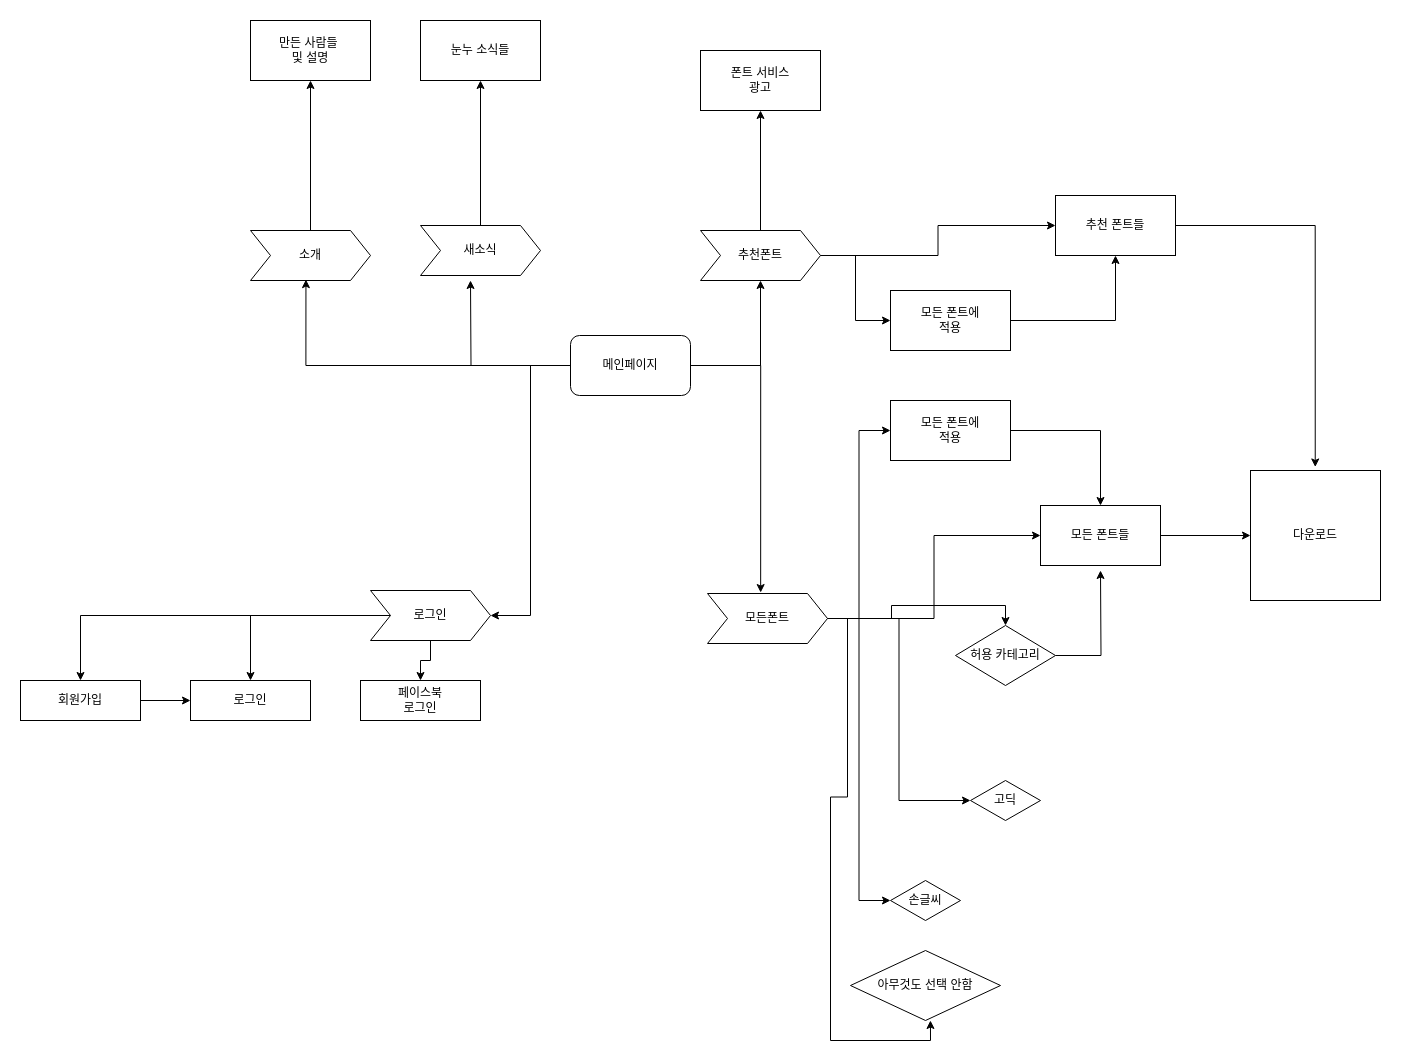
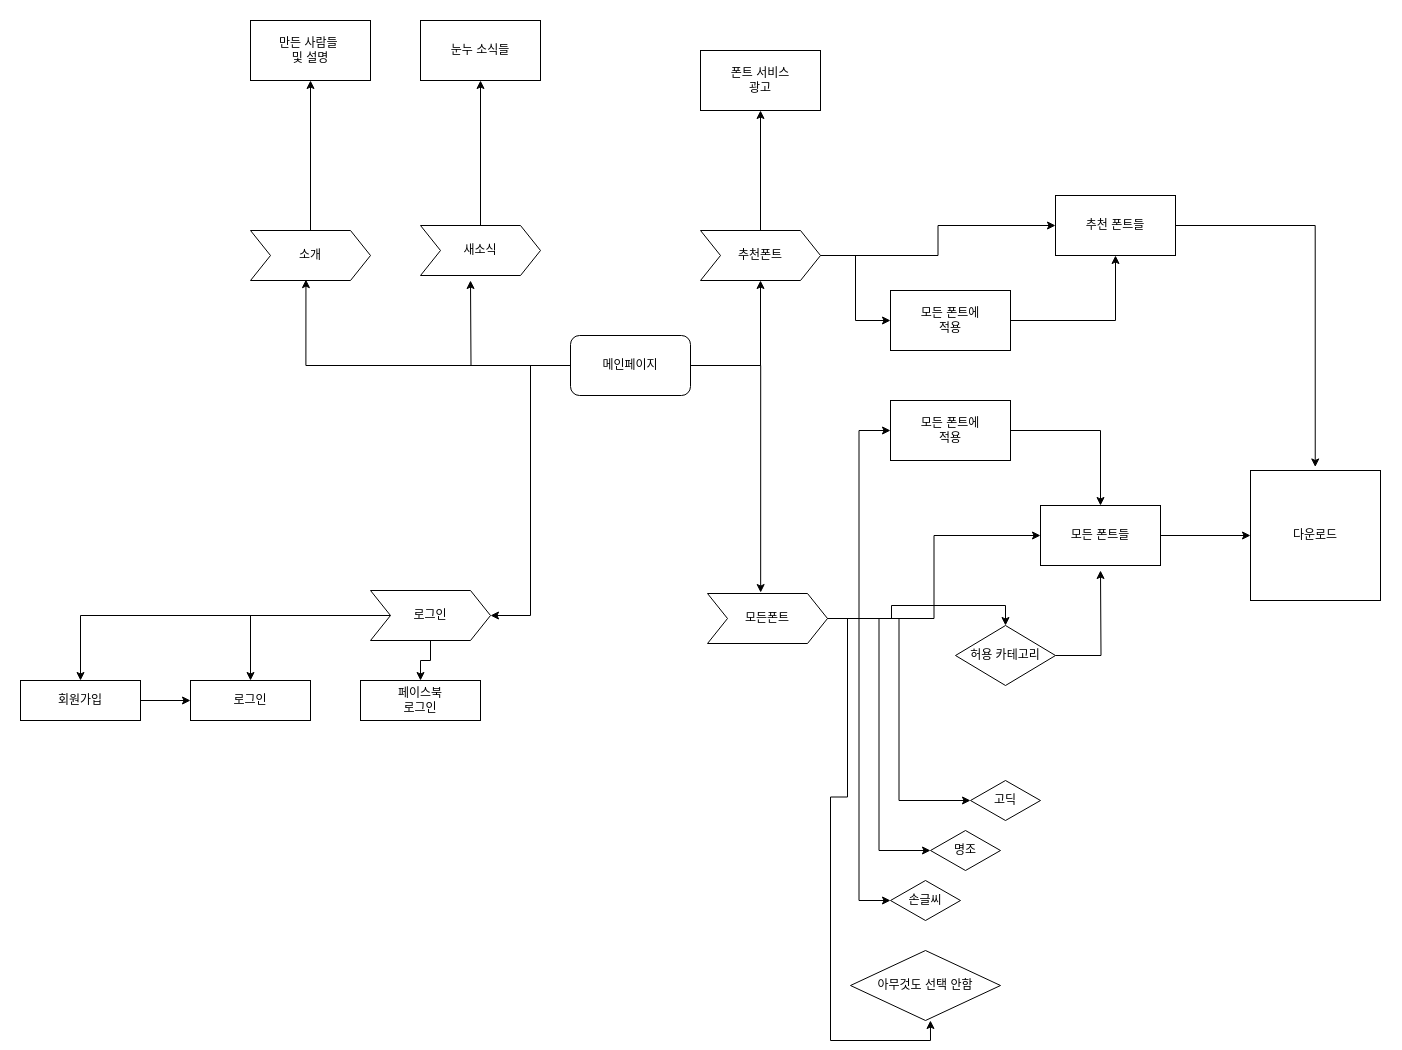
  <mxCell id="0" />
  <mxCell id="1" parent="0" />
  <mxCell id="2" style="edgeStyle=orthogonalEdgeStyle;rounded=0;orthogonalLoop=1;jettySize=auto;html=1;entryX=0.443;entryY=-0.019;entryDx=0;entryDy=0;entryPerimeter=0;" parent="1" source="7" target="23" edge="1"><mxGeometry relative="1" as="geometry" /></mxCell>
  <mxCell id="3" style="edgeStyle=orthogonalEdgeStyle;rounded=0;orthogonalLoop=1;jettySize=auto;html=1;entryX=0.5;entryY=1;entryDx=0;entryDy=0;" parent="1" source="7" target="15" edge="1"><mxGeometry relative="1" as="geometry" /></mxCell>
  <mxCell id="4" style="edgeStyle=orthogonalEdgeStyle;rounded=0;orthogonalLoop=1;jettySize=auto;html=1;entryX=0.462;entryY=0.982;entryDx=0;entryDy=0;entryPerimeter=0;" edge="1" parent="1" source="7" target="25"><mxGeometry relative="1" as="geometry" /></mxCell>
  <mxCell id="5" style="edgeStyle=orthogonalEdgeStyle;rounded=0;orthogonalLoop=1;jettySize=auto;html=1;" edge="1" parent="1" source="7"><mxGeometry relative="1" as="geometry"><mxPoint x="470" y="280" as="targetPoint" /></mxGeometry></mxCell>
  <mxCell id="6" style="edgeStyle=orthogonalEdgeStyle;rounded=0;orthogonalLoop=1;jettySize=auto;html=1;entryX=1;entryY=0.5;entryDx=0;entryDy=0;" edge="1" parent="1" source="7" target="11"><mxGeometry relative="1" as="geometry" /></mxCell>
  <mxCell id="7" value="메인페이지" style="rounded=1;whiteSpace=wrap;html=1;" parent="1" vertex="1"><mxGeometry x="570" y="335" width="120" height="60" as="geometry" /></mxCell>
  <mxCell id="8" style="edgeStyle=orthogonalEdgeStyle;rounded=0;orthogonalLoop=1;jettySize=auto;html=1;" edge="1" parent="1" source="11" target="46"><mxGeometry relative="1" as="geometry" /></mxCell>
  <mxCell id="9" style="edgeStyle=orthogonalEdgeStyle;rounded=0;orthogonalLoop=1;jettySize=auto;html=1;entryX=0.5;entryY=0;entryDx=0;entryDy=0;" edge="1" parent="1" source="11" target="45"><mxGeometry relative="1" as="geometry" /></mxCell>
  <mxCell id="10" style="edgeStyle=orthogonalEdgeStyle;rounded=0;orthogonalLoop=1;jettySize=auto;html=1;entryX=0.5;entryY=0;entryDx=0;entryDy=0;" edge="1" parent="1" source="11" target="48"><mxGeometry relative="1" as="geometry" /></mxCell>
  <mxCell id="11" value="로그인" style="shape=step;perimeter=stepPerimeter;whiteSpace=wrap;html=1;fixedSize=1;" parent="1" vertex="1"><mxGeometry x="370" y="590" width="120" height="50" as="geometry" /></mxCell>
  <mxCell id="12" style="edgeStyle=orthogonalEdgeStyle;rounded=0;orthogonalLoop=1;jettySize=auto;html=1;entryX=0;entryY=0.5;entryDx=0;entryDy=0;" parent="1" source="15" target="29" edge="1"><mxGeometry relative="1" as="geometry" /></mxCell>
  <mxCell id="13" style="edgeStyle=orthogonalEdgeStyle;rounded=0;orthogonalLoop=1;jettySize=auto;html=1;entryX=0;entryY=0.5;entryDx=0;entryDy=0;" parent="1" source="15" target="31" edge="1"><mxGeometry relative="1" as="geometry" /></mxCell>
  <mxCell id="14" style="edgeStyle=orthogonalEdgeStyle;rounded=0;orthogonalLoop=1;jettySize=auto;html=1;entryX=0.5;entryY=1;entryDx=0;entryDy=0;" edge="1" parent="1" source="15" target="49"><mxGeometry relative="1" as="geometry" /></mxCell>
  <mxCell id="15" value="추천폰트" style="shape=step;perimeter=stepPerimeter;whiteSpace=wrap;html=1;fixedSize=1;" parent="1" vertex="1"><mxGeometry x="700" y="230" width="120" height="50" as="geometry" /></mxCell>
  <mxCell id="16" style="edgeStyle=orthogonalEdgeStyle;rounded=0;orthogonalLoop=1;jettySize=auto;html=1;entryX=0;entryY=0.5;entryDx=0;entryDy=0;" edge="1" parent="1" source="23" target="34"><mxGeometry relative="1" as="geometry" /></mxCell>
+ <mxCell id="17" style="edgeStyle=orthogonalEdgeStyle;rounded=0;orthogonalLoop=1;jettySize=auto;html=1;entryX=0;entryY=0.5;entryDx=0;entryDy=0;" edge="1" parent="1" source="23" target="33"><mxGeometry relative="1" as="geometry" /></mxCell>
  <mxCell id="18" style="edgeStyle=orthogonalEdgeStyle;rounded=0;orthogonalLoop=1;jettySize=auto;html=1;entryX=0;entryY=0.5;entryDx=0;entryDy=0;" edge="1" parent="1" source="23" target="32"><mxGeometry relative="1" as="geometry" /></mxCell>
  <mxCell id="19" style="edgeStyle=orthogonalEdgeStyle;rounded=0;orthogonalLoop=1;jettySize=auto;html=1;entryX=0.533;entryY=1;entryDx=0;entryDy=0;entryPerimeter=0;" edge="1" parent="1" source="23" target="35"><mxGeometry relative="1" as="geometry" /></mxCell>
  <mxCell id="20" style="edgeStyle=orthogonalEdgeStyle;rounded=0;orthogonalLoop=1;jettySize=auto;html=1;entryX=0;entryY=0.5;entryDx=0;entryDy=0;" edge="1" parent="1" source="23" target="37"><mxGeometry relative="1" as="geometry" /></mxCell>
  <mxCell id="21" style="edgeStyle=orthogonalEdgeStyle;rounded=0;orthogonalLoop=1;jettySize=auto;html=1;entryX=0;entryY=0.5;entryDx=0;entryDy=0;" edge="1" parent="1" source="23" target="39"><mxGeometry relative="1" as="geometry" /></mxCell>
  <mxCell id="22" style="edgeStyle=orthogonalEdgeStyle;rounded=0;orthogonalLoop=1;jettySize=auto;html=1;entryX=0.5;entryY=0;entryDx=0;entryDy=0;" edge="1" parent="1" source="23" target="42"><mxGeometry relative="1" as="geometry" /></mxCell>
  <mxCell id="23" value="모든폰트" style="shape=step;perimeter=stepPerimeter;whiteSpace=wrap;html=1;fixedSize=1;" parent="1" vertex="1"><mxGeometry x="707" y="593" width="120" height="50" as="geometry" /></mxCell>
  <mxCell id="24" style="edgeStyle=orthogonalEdgeStyle;rounded=0;orthogonalLoop=1;jettySize=auto;html=1;" edge="1" parent="1" source="25" target="43"><mxGeometry relative="1" as="geometry" /></mxCell>
  <mxCell id="25" value="소개" style="shape=step;perimeter=stepPerimeter;whiteSpace=wrap;html=1;fixedSize=1;" parent="1" vertex="1"><mxGeometry x="250" y="230" width="120" height="50" as="geometry" /></mxCell>
  <mxCell id="26" style="edgeStyle=orthogonalEdgeStyle;rounded=0;orthogonalLoop=1;jettySize=auto;html=1;entryX=0.5;entryY=1;entryDx=0;entryDy=0;" edge="1" parent="1" source="27" target="44"><mxGeometry relative="1" as="geometry" /></mxCell>
  <mxCell id="27" value="새소식" style="shape=step;perimeter=stepPerimeter;whiteSpace=wrap;html=1;fixedSize=1;" parent="1" vertex="1"><mxGeometry x="420" y="225" width="120" height="50" as="geometry" /></mxCell>
  <mxCell id="28" style="edgeStyle=orthogonalEdgeStyle;rounded=0;orthogonalLoop=1;jettySize=auto;html=1;entryX=0.5;entryY=1;entryDx=0;entryDy=0;" edge="1" parent="1" source="29" target="31"><mxGeometry relative="1" as="geometry" /></mxCell>
  <mxCell id="29" value="모든 폰트에 &lt;br&gt;적용" style="rounded=0;whiteSpace=wrap;html=1;" parent="1" vertex="1"><mxGeometry x="890" y="290" width="120" height="60" as="geometry" /></mxCell>
  <mxCell id="30" style="edgeStyle=orthogonalEdgeStyle;rounded=0;orthogonalLoop=1;jettySize=auto;html=1;entryX=0.498;entryY=-0.027;entryDx=0;entryDy=0;entryPerimeter=0;" edge="1" parent="1" source="31" target="40"><mxGeometry relative="1" as="geometry" /></mxCell>
  <mxCell id="31" value="추천 폰트들" style="rounded=0;whiteSpace=wrap;html=1;" parent="1" vertex="1"><mxGeometry x="1055" y="195" width="120" height="60" as="geometry" /></mxCell>
  <mxCell id="32" value="손글씨" style="rhombus;whiteSpace=wrap;html=1;" parent="1" vertex="1"><mxGeometry x="890" y="880" width="70" height="40" as="geometry" /></mxCell>
+ <mxCell id="33" value="명조" style="rhombus;whiteSpace=wrap;html=1;" parent="1" vertex="1"><mxGeometry x="930" y="830" width="70" height="40" as="geometry" /></mxCell>
  <mxCell id="34" value="고딕" style="rhombus;whiteSpace=wrap;html=1;" parent="1" vertex="1"><mxGeometry x="970" y="780" width="70" height="40" as="geometry" /></mxCell>
  <mxCell id="35" value="아무것도 선택 안함" style="rhombus;whiteSpace=wrap;html=1;" vertex="1" parent="1"><mxGeometry x="850" y="950" width="150" height="70" as="geometry" /></mxCell>
  <mxCell id="36" style="edgeStyle=orthogonalEdgeStyle;rounded=0;orthogonalLoop=1;jettySize=auto;html=1;entryX=0;entryY=0.5;entryDx=0;entryDy=0;" edge="1" parent="1" source="37" target="40"><mxGeometry relative="1" as="geometry" /></mxCell>
  <mxCell id="37" value="모든 폰트들" style="rounded=0;whiteSpace=wrap;html=1;" vertex="1" parent="1"><mxGeometry x="1040" y="505" width="120" height="60" as="geometry" /></mxCell>
  <mxCell id="38" style="edgeStyle=orthogonalEdgeStyle;rounded=0;orthogonalLoop=1;jettySize=auto;html=1;entryX=0.5;entryY=0;entryDx=0;entryDy=0;" edge="1" parent="1" source="39" target="37"><mxGeometry relative="1" as="geometry" /></mxCell>
  <mxCell id="39" value="모든 폰트에 &lt;br&gt;적용" style="rounded=0;whiteSpace=wrap;html=1;" vertex="1" parent="1"><mxGeometry x="890" y="400" width="120" height="60" as="geometry" /></mxCell>
  <mxCell id="40" value="다운로드" style="whiteSpace=wrap;html=1;aspect=fixed;" vertex="1" parent="1"><mxGeometry x="1250" y="470" width="130" height="130" as="geometry" /></mxCell>
  <mxCell id="41" style="edgeStyle=orthogonalEdgeStyle;rounded=0;orthogonalLoop=1;jettySize=auto;html=1;" edge="1" parent="1" source="42"><mxGeometry relative="1" as="geometry"><mxPoint x="1100" y="570" as="targetPoint" /></mxGeometry></mxCell>
  <mxCell id="42" value="허용 카테고리" style="rhombus;whiteSpace=wrap;html=1;" vertex="1" parent="1"><mxGeometry x="955" y="625" width="100" height="60" as="geometry" /></mxCell>
  <mxCell id="43" value="만든 사람들&amp;nbsp;&lt;br&gt;및 설명" style="rounded=0;whiteSpace=wrap;html=1;" vertex="1" parent="1"><mxGeometry x="250" y="20" width="120" height="60" as="geometry" /></mxCell>
  <mxCell id="44" value="눈누 소식들" style="rounded=0;whiteSpace=wrap;html=1;" vertex="1" parent="1"><mxGeometry x="420" y="20" width="120" height="60" as="geometry" /></mxCell>
  <mxCell id="45" value="로그인" style="rounded=0;whiteSpace=wrap;html=1;" vertex="1" parent="1"><mxGeometry x="190" y="680" width="120" height="40" as="geometry" /></mxCell>
  <mxCell id="46" value="페이스북&lt;br&gt;로그인" style="rounded=0;whiteSpace=wrap;html=1;" vertex="1" parent="1"><mxGeometry x="360" y="680" width="120" height="40" as="geometry" /></mxCell>
  <mxCell id="47" style="edgeStyle=orthogonalEdgeStyle;rounded=0;orthogonalLoop=1;jettySize=auto;html=1;entryX=0;entryY=0.5;entryDx=0;entryDy=0;" edge="1" parent="1" source="48" target="45"><mxGeometry relative="1" as="geometry"><mxPoint x="180" y="700" as="targetPoint" /></mxGeometry></mxCell>
  <mxCell id="48" value="회원가입" style="rounded=0;whiteSpace=wrap;html=1;" vertex="1" parent="1"><mxGeometry x="20" y="680" width="120" height="40" as="geometry" /></mxCell>
  <mxCell id="49" value="폰트 서비스&lt;br&gt;광고" style="rounded=0;whiteSpace=wrap;html=1;" vertex="1" parent="1"><mxGeometry x="700" y="50" width="120" height="60" as="geometry" /></mxCell>
